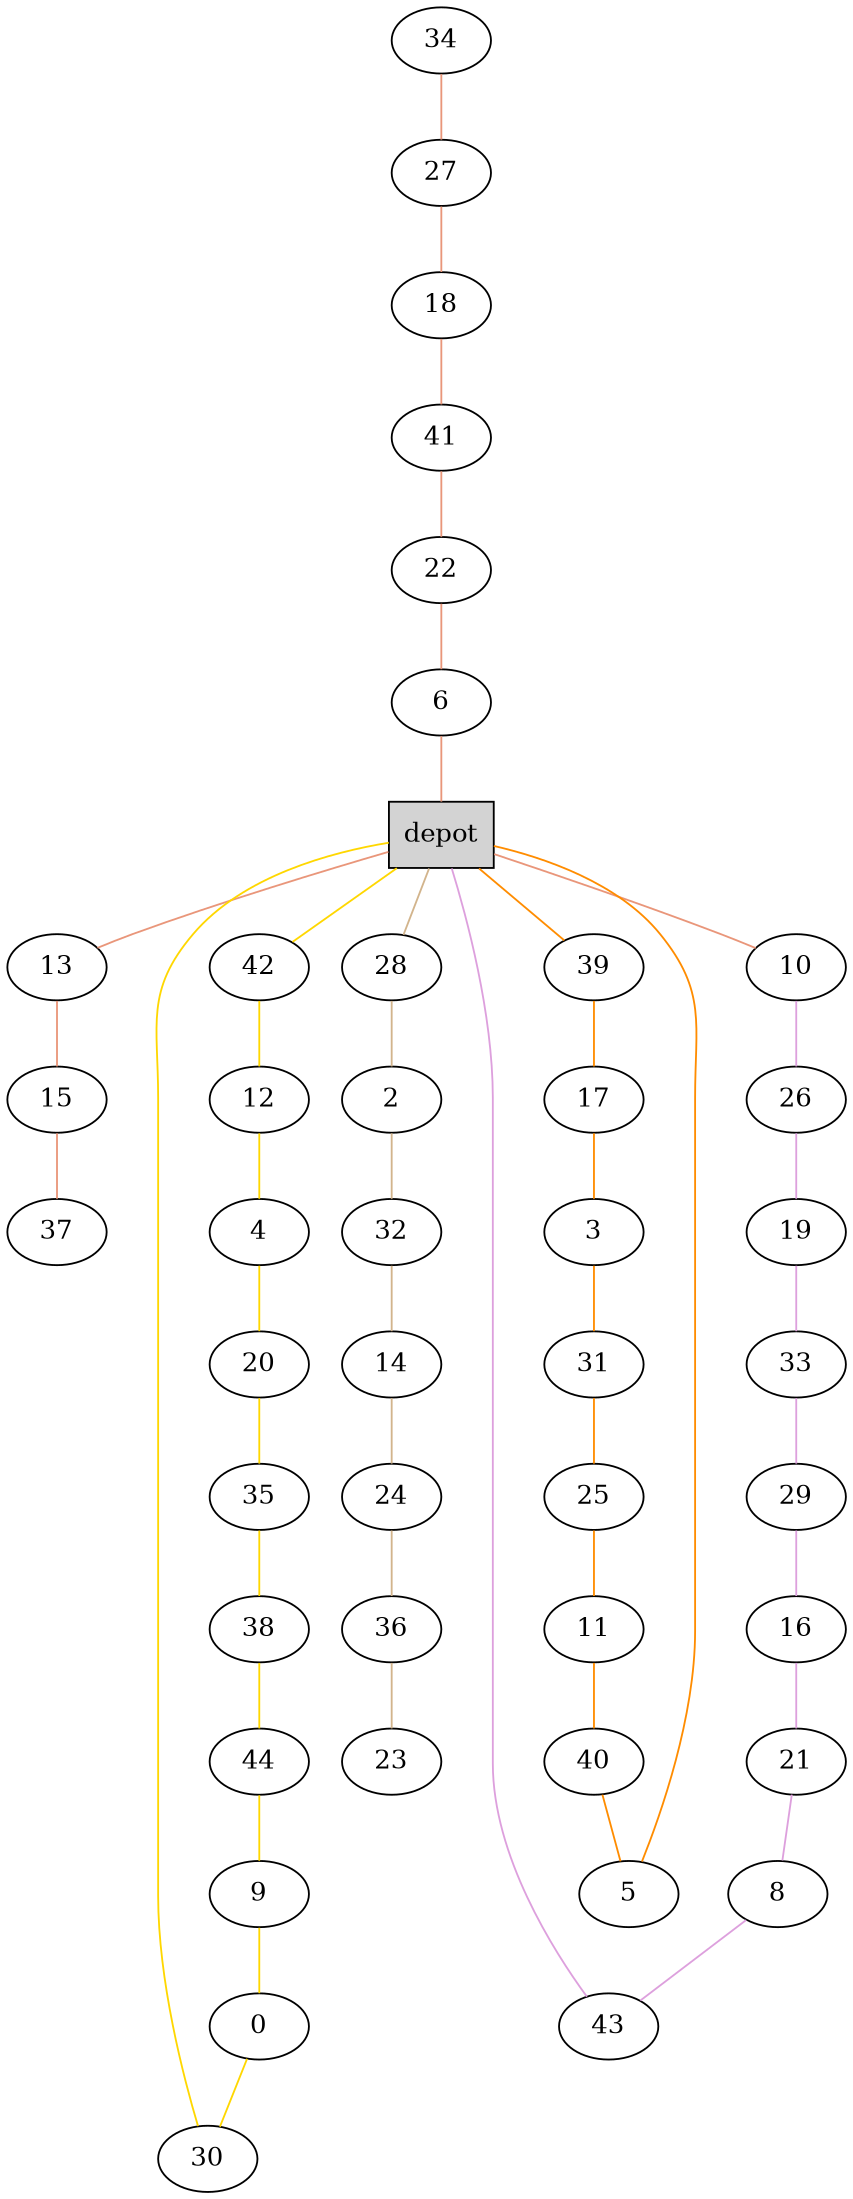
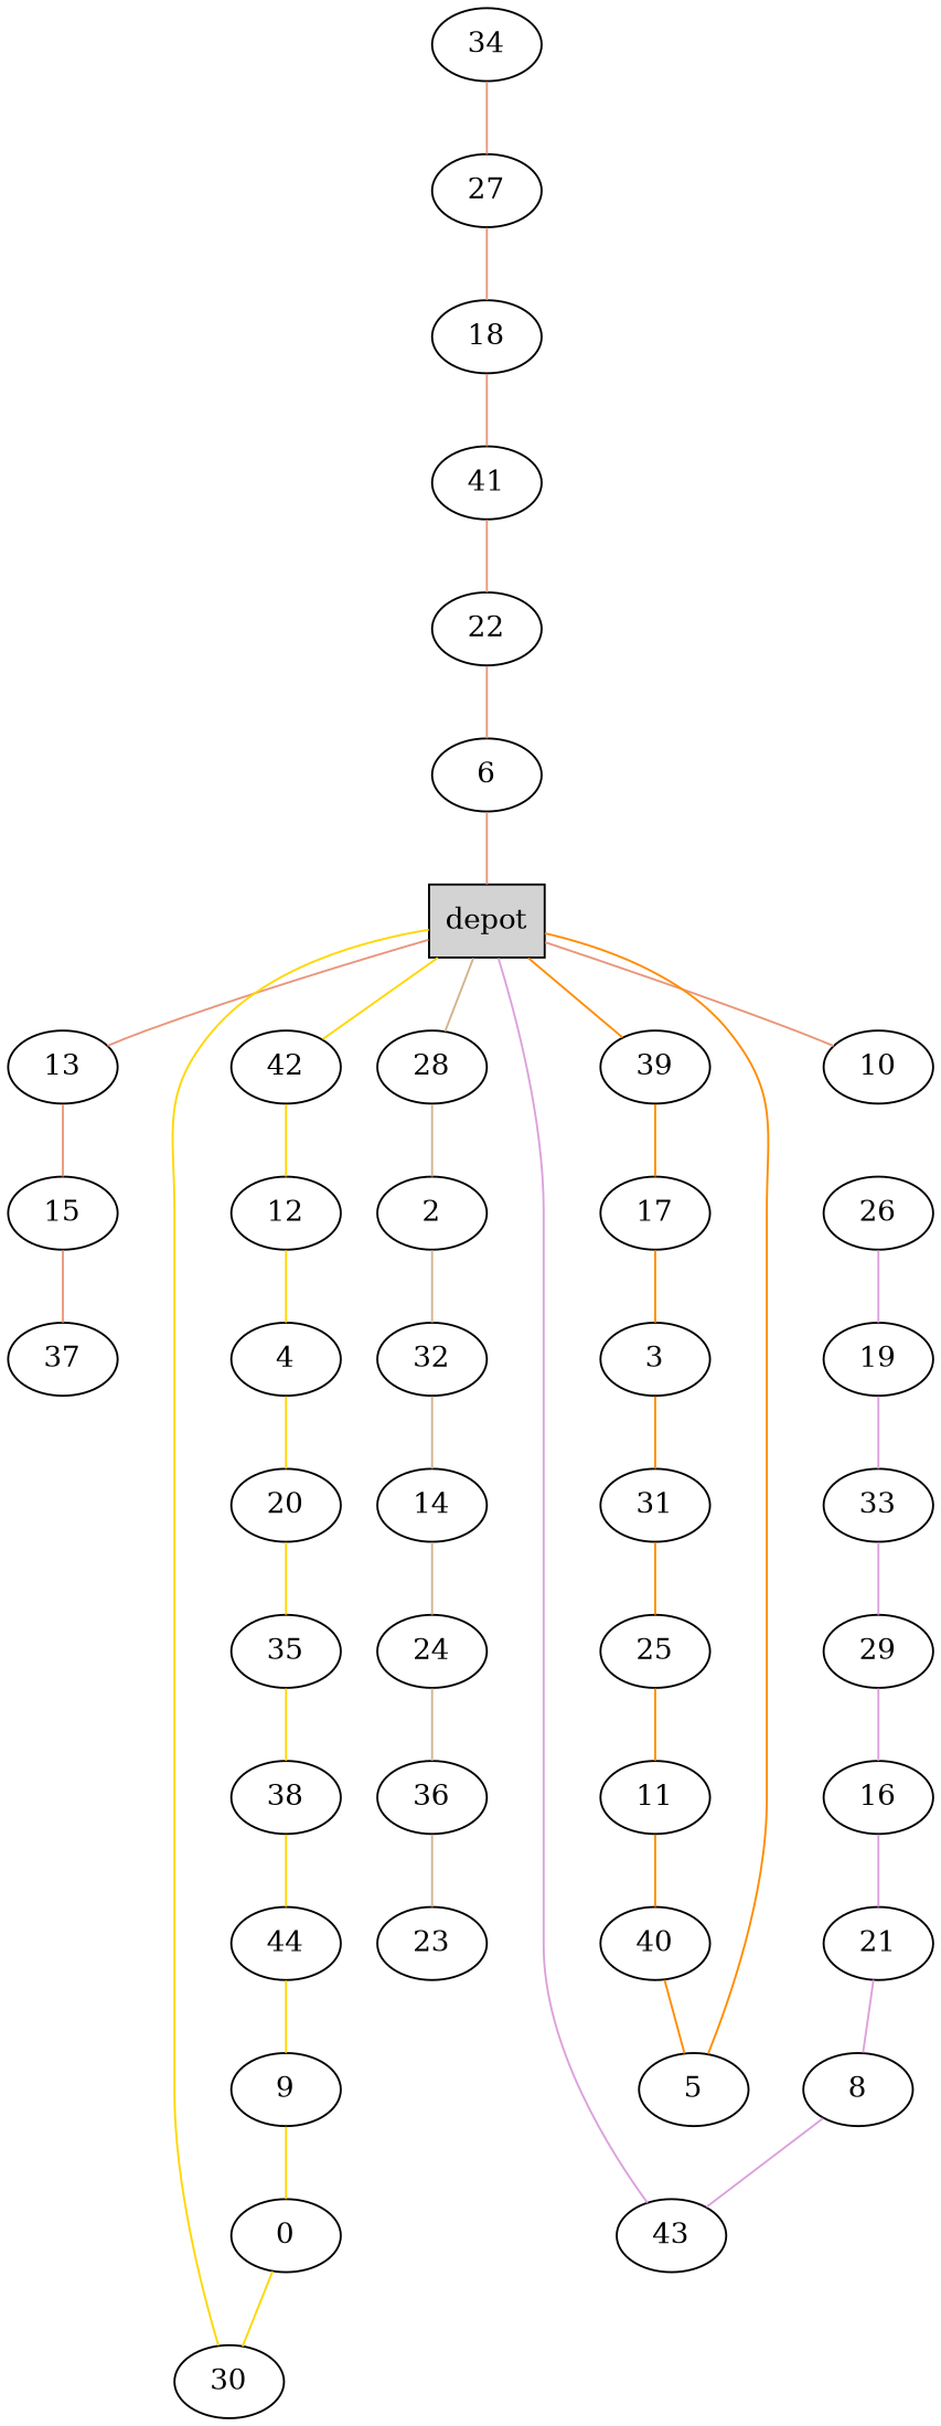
  graph {
    node [shape=ellipse]
    edge [color=gold]
    n1 [label=depot shape=box style=filled]
    13
    42
    10
    28
    39
    15
    12
    26
    2
    17
    37
    34
    27
    18
    41
    22
    6
    4
    20
    35
    38
    44
    9
    n25 [label=0]
    30
    19
    33
    29
    16
    21
    8
    43
    32
    14
    24
    36
    23
    3
    31
    25
    11
    40
    5
    n1 -- 13 [color=darksalmon]
    n1 -- 42
    n1 -- 10 [color=darksalmon]
    n1 -- 28 [color=tan]
    n1 -- 39 [color=darkorange]
    13 -- 15 [color=darksalmon]
    42 -- 12
-   10 -- 26 [color=plum]
    28 -- 2 [color=tan]
    39 -- 17 [color=darkorange]
    15 -- 37 [color=darksalmon]
    12 -- 4
    26 -- 19 [color=plum]
    2 -- 32 [color=tan]
    17 -- 3 [color=darkorange]
    34 -- 27 [color=darksalmon]
    27 -- 18 [color=darksalmon]
    18 -- 41 [color=darksalmon]
    41 -- 22 [color=darksalmon]
    22 -- 6 [color=darksalmon]
    6 -- n1 [color=darksalmon]
    4 -- 20
    20 -- 35
    35 -- 38
    38 -- 44
    44 -- 9
    9 -- n25
    n25 -- 30
    30 -- n1
    19 -- 33 [color=plum]
    33 -- 29 [color=plum]
    29 -- 16 [color=plum]
    16 -- 21 [color=plum]
    21 -- 8 [color=plum]
    8 -- 43 [color=plum]
    43 -- n1 [color=plum]
    32 -- 14 [color=tan]
    14 -- 24 [color=tan]
    24 -- 36 [color=tan]
    36 -- 23 [color=tan]
    3 -- 31 [color=darkorange]
    31 -- 25 [color=darkorange]
    25 -- 11 [color=darkorange]
    11 -- 40 [color=darkorange]
    40 -- 5 [color=darkorange]
    5 -- n1 [color=darkorange]
  }
